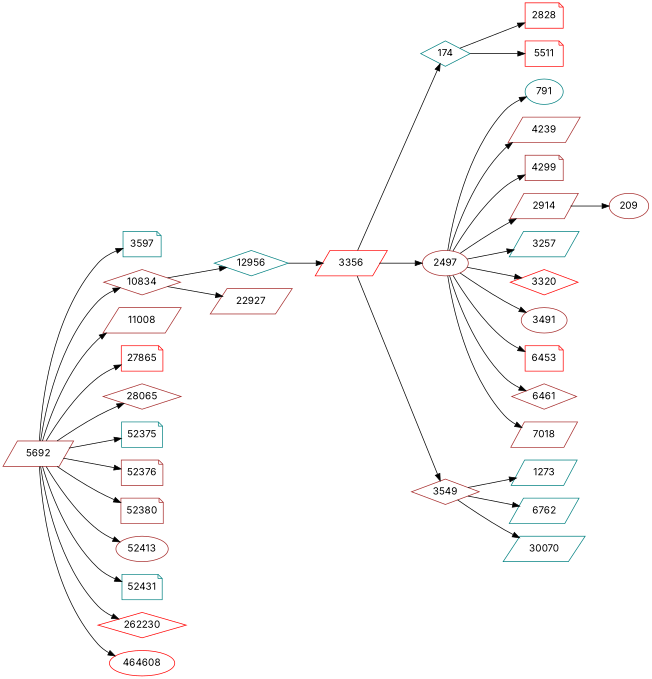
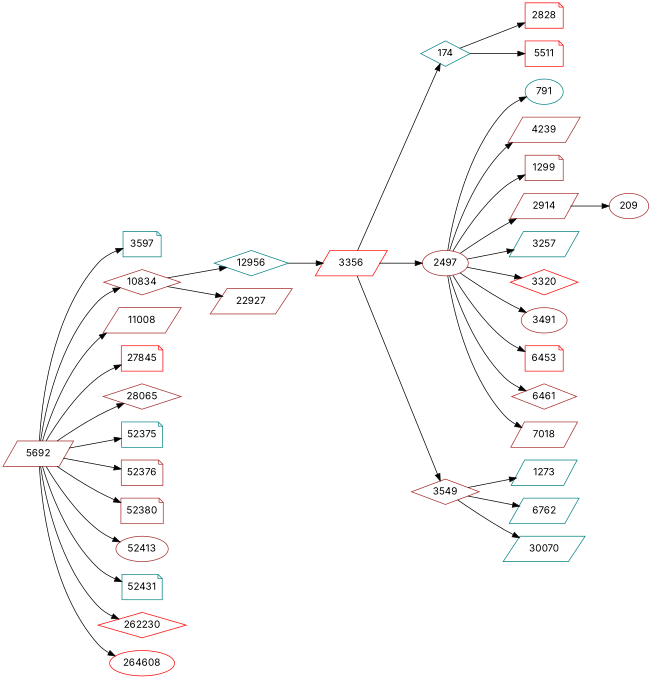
  digraph {
    fontname=Inter
    rankdir=LR
    node [color=brown fontname=Inter shape=parallelogram]
    edge [fontname=Inter]
    174 [color=teal shape=diamond]
    2828 [color=red shape=note]
    5511 [color=red shape=note]
    2497 [shape=ellipse]
    n5 [color=teal label=791 shape=ellipse]
    n6 [label=4239]
-   1299 [shape=note label=4299]
+   1299 [shape=note]
    2914
    3257 [color=teal]
    3320 [color=red shape=diamond]
    3491 [shape=ellipse]
    6453 [color=red shape=note]
    6461 [shape=diamond]
    7018
    209 [shape=ellipse]
    3356 [color=red]
    3549 [shape=diamond]
    1273 [color=teal]
    6762 [color=teal]
    30070 [color=teal]
    3597 [color=teal shape=note]
    5692
    10834 [shape=diamond]
    11008
-   27865 [color=red shape=note]
+   27865 [color=red shape=note label=27845]
    28065 [shape=diamond]
    52375 [color=teal shape=note]
    52376 [shape=note]
    52380 [shape=note]
    52413 [shape=ellipse]
    52431 [color=teal shape=note]
    262230 [color=red shape=diamond]
-   264608 [color=red shape=ellipse label=464608]
+   264608 [color=red shape=ellipse]
    12956 [color=teal shape=diamond]
    22927
    174 -> 2828
    174 -> 5511
    2497 -> n5
    2497 -> n6
    2497 -> 1299
    2497 -> 2914
    2497 -> 3257
    2497 -> 3320
    2497 -> 3491
    2497 -> 6453
    2497 -> 6461
    2497 -> 7018
    2914 -> 209
    3356 -> 174
    3356 -> 2497
    3356 -> 3549
    3549 -> 1273
    3549 -> 6762
    3549 -> 30070
    5692 -> 3597
    5692 -> 10834
    5692 -> 11008
    5692 -> 27865
    5692 -> 28065
    5692 -> 52375
    5692 -> 52376
    5692 -> 52380
    5692 -> 52413
    5692 -> 52431
    5692 -> 262230
    5692 -> 264608
    10834 -> 12956
    10834 -> 22927
    12956 -> 3356
  }
